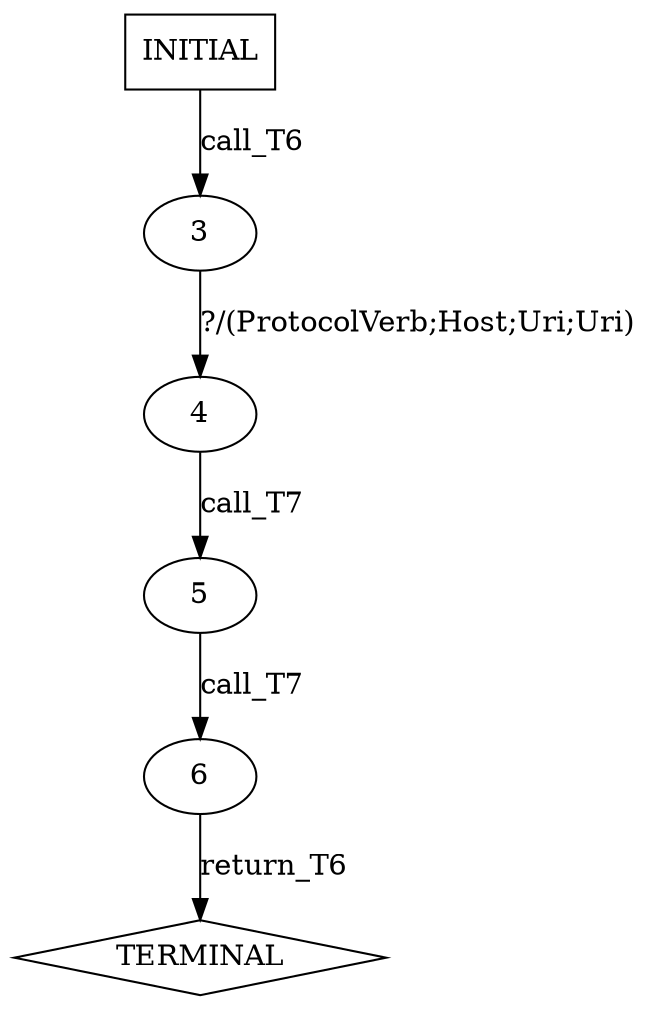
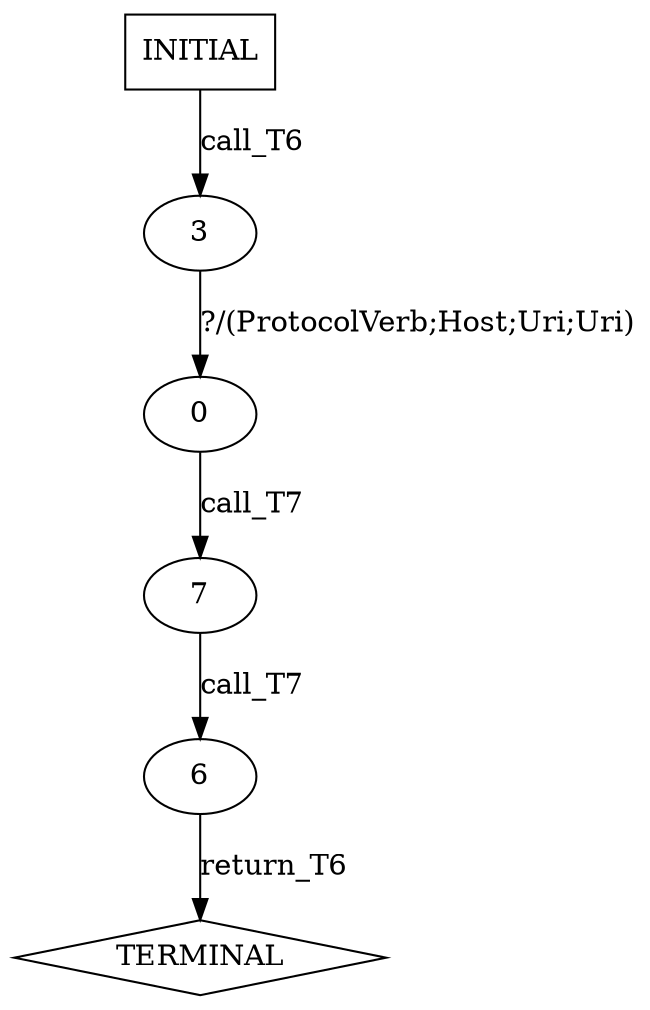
  digraph {
    n1 [label=INITIAL shape=box]
    n2 [label=3]
-   n3 [label=4]
+   n3 [label=0]
    n4 [label=TERMINAL shape=diamond]
-   n5 [label=5]
+   n5 [label=7]
    n6 [label=6]
    n1 -> n2 [label=call_T6]
    n2 -> n3 [label="?/(ProtocolVerb;Host;Uri;Uri)"]
    n3 -> n5 [label=call_T7]
    n5 -> n6 [label=call_T7]
    n6 -> n4 [label=return_T6]
  }
